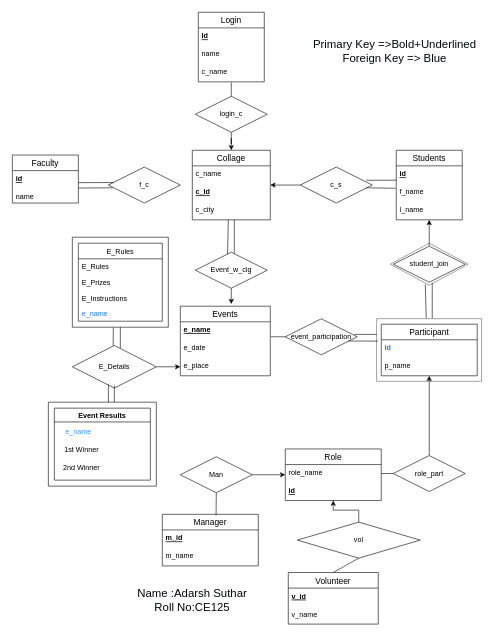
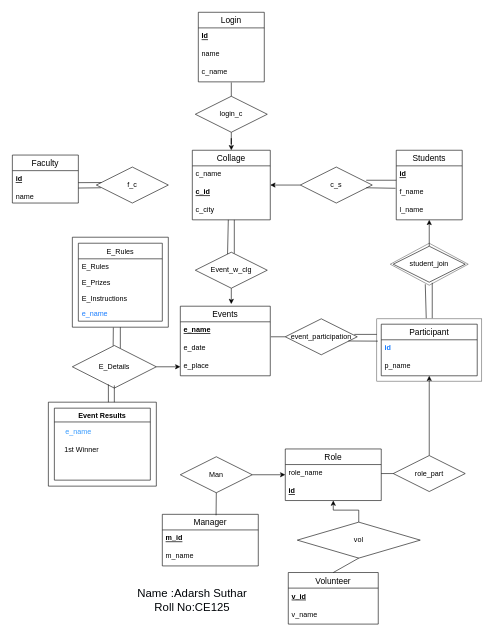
  <mxCell id="0" />
  <mxCell id="1" parent="0" />
  <mxCell id="2" value="Login" style="swimlane;fontStyle=0;childLayout=stackLayout;horizontal=1;startSize=26;horizontalStack=0;resizeParent=1;resizeParentMax=0;resizeLast=0;collapsible=1;marginBottom=0;align=center;fontSize=14;fillColor=#ffffff;" parent="1" vertex="1"><mxGeometry x="330" y="20" width="110" height="116" as="geometry" /></mxCell>
  <mxCell id="3" value="Id" style="text;strokeColor=none;fillColor=none;spacingLeft=4;spacingRight=4;overflow=hidden;rotatable=0;points=[[0,0.5],[1,0.5]];portConstraint=eastwest;fontSize=12;fontStyle=5" parent="2" vertex="1"><mxGeometry y="26" width="110" height="30" as="geometry" /></mxCell>
  <mxCell id="4" value="name" style="text;strokeColor=none;fillColor=none;spacingLeft=4;spacingRight=4;overflow=hidden;rotatable=0;points=[[0,0.5],[1,0.5]];portConstraint=eastwest;fontSize=12;" parent="2" vertex="1"><mxGeometry y="56" width="110" height="30" as="geometry" /></mxCell>
  <mxCell id="5" value="c_name" style="text;strokeColor=none;fillColor=none;spacingLeft=4;spacingRight=4;overflow=hidden;rotatable=0;points=[[0,0.5],[1,0.5]];portConstraint=eastwest;fontSize=12;" parent="2" vertex="1"><mxGeometry y="86" width="110" height="30" as="geometry" /></mxCell>
  <mxCell id="6" value="Participant" style="swimlane;fontStyle=0;childLayout=stackLayout;horizontal=1;startSize=26;horizontalStack=0;resizeParent=1;resizeParentMax=0;resizeLast=0;collapsible=1;marginBottom=0;align=center;fontSize=14;fillColor=#ffffff;border=double;" parent="1" vertex="1"><mxGeometry x="635" y="540" width="160" height="86" as="geometry" /></mxCell>
  <mxCell id="7" value="id" style="text;strokeColor=none;fillColor=none;spacingLeft=4;spacingRight=4;overflow=hidden;rotatable=0;points=[[0,0.5],[1,0.5]];portConstraint=eastwest;fontSize=12;fontStyle=1;fontColor=#197DFF;" parent="6" vertex="1"><mxGeometry y="26" width="160" height="30" as="geometry" /></mxCell>
  <mxCell id="8" value="p_name" style="text;strokeColor=none;fillColor=none;spacingLeft=4;spacingRight=4;overflow=hidden;rotatable=0;points=[[0,0.5],[1,0.5]];portConstraint=eastwest;fontSize=12;" parent="6" vertex="1"><mxGeometry y="56" width="160" height="30" as="geometry" /></mxCell>
  <mxCell id="9" value="Collage" style="swimlane;fontStyle=0;childLayout=stackLayout;horizontal=1;startSize=26;horizontalStack=0;resizeParent=1;resizeParentMax=0;resizeLast=0;collapsible=1;marginBottom=0;align=center;fontSize=14;fillColor=#ffffff;" parent="1" vertex="1"><mxGeometry x="320" y="250" width="130" height="116" as="geometry" /></mxCell>
  <mxCell id="10" value="c_name" style="text;strokeColor=none;fillColor=none;spacingLeft=4;spacingRight=4;overflow=hidden;rotatable=0;points=[[0,0.5],[1,0.5]];portConstraint=eastwest;fontSize=12;" parent="9" vertex="1"><mxGeometry y="26" width="130" height="30" as="geometry" /></mxCell>
  <mxCell id="11" value="c_id" style="text;strokeColor=none;fillColor=none;spacingLeft=4;spacingRight=4;overflow=hidden;rotatable=0;points=[[0,0.5],[1,0.5]];portConstraint=eastwest;fontSize=12;fontStyle=5" parent="9" vertex="1"><mxGeometry y="56" width="130" height="30" as="geometry" /></mxCell>
  <mxCell id="12" value="c_city" style="text;strokeColor=none;fillColor=none;spacingLeft=4;spacingRight=4;overflow=hidden;rotatable=0;points=[[0,0.5],[1,0.5]];portConstraint=eastwest;fontSize=12;" parent="9" vertex="1"><mxGeometry y="86" width="130" height="30" as="geometry" /></mxCell>
  <mxCell id="13" style="edgeStyle=orthogonalEdgeStyle;rounded=0;orthogonalLoop=1;jettySize=auto;html=1;entryX=0.5;entryY=0;entryDx=0;entryDy=0;" parent="1" source="14" target="9" edge="1"><mxGeometry relative="1" as="geometry" /></mxCell>
  <mxCell id="14" value="login_c" style="shape=rhombus;perimeter=rhombusPerimeter;whiteSpace=wrap;html=1;align=center;fillColor=#ffffff;" parent="1" vertex="1"><mxGeometry x="325" y="160" width="120" height="60" as="geometry" /></mxCell>
  <mxCell id="15" style="edgeStyle=orthogonalEdgeStyle;rounded=0;orthogonalLoop=1;jettySize=auto;html=1;entryX=1;entryY=0.067;entryDx=0;entryDy=0;entryPerimeter=0;" parent="1" source="16" target="11" edge="1"><mxGeometry relative="1" as="geometry" /></mxCell>
  <mxCell id="16" value="c_s" style="shape=rhombus;perimeter=rhombusPerimeter;whiteSpace=wrap;html=1;align=center;fillColor=#ffffff;" parent="1" vertex="1"><mxGeometry x="500" y="278" width="120" height="60" as="geometry" /></mxCell>
- <mxCell id="17" value="f_c" style="shape=rhombus;perimeter=rhombusPerimeter;whiteSpace=wrap;html=1;align=center;fillColor=#ffffff;" parent="1" vertex="1"><mxGeometry x="180" y="278" width="120" height="60" as="geometry" /></mxCell>
+ <mxCell id="17" value="f_c" style="shape=rhombus;perimeter=rhombusPerimeter;whiteSpace=wrap;html=1;align=center;fillColor=#ffffff;" parent="1" vertex="1"><mxGeometry x="160" y="278" width="120" height="60" as="geometry" /></mxCell>
  <mxCell id="18" value="Students" style="swimlane;fontStyle=0;childLayout=stackLayout;horizontal=1;startSize=26;horizontalStack=0;resizeParent=1;resizeParentMax=0;resizeLast=0;collapsible=1;marginBottom=0;align=center;fontSize=14;fillColor=#ffffff;" parent="1" vertex="1"><mxGeometry x="660" y="250" width="110" height="116" as="geometry" /></mxCell>
  <mxCell id="19" value="id" style="text;strokeColor=none;fillColor=none;spacingLeft=4;spacingRight=4;overflow=hidden;rotatable=0;points=[[0,0.5],[1,0.5]];portConstraint=eastwest;fontSize=12;fontStyle=5" parent="18" vertex="1"><mxGeometry y="26" width="110" height="30" as="geometry" /></mxCell>
  <mxCell id="20" value="f_name" style="text;strokeColor=none;fillColor=none;spacingLeft=4;spacingRight=4;overflow=hidden;rotatable=0;points=[[0,0.5],[1,0.5]];portConstraint=eastwest;fontSize=12;" parent="18" vertex="1"><mxGeometry y="56" width="110" height="30" as="geometry" /></mxCell>
  <mxCell id="21" value="l_name" style="text;strokeColor=none;fillColor=none;spacingLeft=4;spacingRight=4;overflow=hidden;rotatable=0;points=[[0,0.5],[1,0.5]];portConstraint=eastwest;fontSize=12;" parent="18" vertex="1"><mxGeometry y="86" width="110" height="30" as="geometry" /></mxCell>
  <mxCell id="22" value="Faculty" style="swimlane;fontStyle=0;childLayout=stackLayout;horizontal=1;startSize=26;horizontalStack=0;resizeParent=1;resizeParentMax=0;resizeLast=0;collapsible=1;marginBottom=0;align=center;fontSize=14;fillColor=#ffffff;" parent="1" vertex="1"><mxGeometry x="20" y="258" width="110" height="80" as="geometry" /></mxCell>
  <mxCell id="23" value="id" style="text;strokeColor=none;fillColor=none;spacingLeft=4;spacingRight=4;overflow=hidden;rotatable=0;points=[[0,0.5],[1,0.5]];portConstraint=eastwest;fontSize=12;fontStyle=5" parent="22" vertex="1"><mxGeometry y="26" width="110" height="30" as="geometry" /></mxCell>
  <mxCell id="24" value="name" style="text;strokeColor=none;fillColor=none;spacingLeft=4;spacingRight=4;overflow=hidden;rotatable=0;points=[[0,0.5],[1,0.5]];portConstraint=eastwest;fontSize=12;" parent="22" vertex="1"><mxGeometry y="56" width="110" height="24" as="geometry" /></mxCell>
  <mxCell id="25" style="edgeStyle=orthogonalEdgeStyle;rounded=0;orthogonalLoop=1;jettySize=auto;html=1;entryX=0.566;entryY=-0.031;entryDx=0;entryDy=0;entryPerimeter=0;fontSize=19;fontColor=#010408;" edge="1" parent="1" source="26" target="27"><mxGeometry relative="1" as="geometry" /></mxCell>
  <mxCell id="26" value="Event_w_clg" style="shape=rhombus;perimeter=rhombusPerimeter;whiteSpace=wrap;html=1;align=center;fillColor=#ffffff;" parent="1" vertex="1"><mxGeometry x="325" y="420" width="120" height="60" as="geometry" /></mxCell>
  <mxCell id="27" value="Events" style="swimlane;fontStyle=0;childLayout=stackLayout;horizontal=1;startSize=26;horizontalStack=0;resizeParent=1;resizeParentMax=0;resizeLast=0;collapsible=1;marginBottom=0;align=center;fontSize=14;fillColor=#ffffff;" parent="1" vertex="1"><mxGeometry x="300" y="510" width="150" height="116" as="geometry" /></mxCell>
  <mxCell id="28" value="e_name" style="text;strokeColor=none;fillColor=none;spacingLeft=4;spacingRight=4;overflow=hidden;rotatable=0;points=[[0,0.5],[1,0.5]];portConstraint=eastwest;fontSize=12;fontStyle=5" parent="27" vertex="1"><mxGeometry y="26" width="150" height="30" as="geometry" /></mxCell>
  <mxCell id="29" value="e_date" style="text;strokeColor=none;fillColor=none;spacingLeft=4;spacingRight=4;overflow=hidden;rotatable=0;points=[[0,0.5],[1,0.5]];portConstraint=eastwest;fontSize=12;" parent="27" vertex="1"><mxGeometry y="56" width="150" height="30" as="geometry" /></mxCell>
  <mxCell id="30" value="e_place" style="text;strokeColor=none;fillColor=none;spacingLeft=4;spacingRight=4;overflow=hidden;rotatable=0;points=[[0,0.5],[1,0.5]];portConstraint=eastwest;fontSize=12;" parent="27" vertex="1"><mxGeometry y="86" width="150" height="30" as="geometry" /></mxCell>
  <mxCell id="31" style="edgeStyle=orthogonalEdgeStyle;rounded=0;orthogonalLoop=1;jettySize=auto;html=1;" parent="1" source="32" target="18" edge="1"><mxGeometry relative="1" as="geometry" /></mxCell>
  <mxCell id="32" value="student_join" style="shape=rhombus;perimeter=rhombusPerimeter;whiteSpace=wrap;html=1;align=center;fillColor=#ffffff;" parent="1" vertex="1"><mxGeometry x="655" y="410" width="120" height="60" as="geometry" /></mxCell>
  <mxCell id="33" value="event_participation" style="shape=rhombus;perimeter=rhombusPerimeter;whiteSpace=wrap;html=1;align=center;fillColor=#ffffff;" parent="1" vertex="1"><mxGeometry x="475" y="531" width="120" height="60" as="geometry" /></mxCell>
  <mxCell id="34" style="edgeStyle=orthogonalEdgeStyle;rounded=0;orthogonalLoop=1;jettySize=auto;html=1;" parent="1" source="35" target="6" edge="1"><mxGeometry relative="1" as="geometry" /></mxCell>
  <mxCell id="35" value="role_part" style="shape=rhombus;perimeter=rhombusPerimeter;whiteSpace=wrap;html=1;align=center;fillColor=#ffffff;" parent="1" vertex="1"><mxGeometry x="655" y="759" width="120" height="60" as="geometry" /></mxCell>
  <mxCell id="36" value="Role" style="swimlane;fontStyle=0;childLayout=stackLayout;horizontal=1;startSize=26;horizontalStack=0;resizeParent=1;resizeParentMax=0;resizeLast=0;collapsible=1;marginBottom=0;align=center;fontSize=14;fillColor=#ffffff;" parent="1" vertex="1"><mxGeometry x="475" y="748" width="160" height="86" as="geometry" /></mxCell>
  <mxCell id="37" value="role_name" style="text;strokeColor=none;fillColor=none;spacingLeft=4;spacingRight=4;overflow=hidden;rotatable=0;points=[[0,0.5],[1,0.5]];portConstraint=eastwest;fontSize=12;" parent="36" vertex="1"><mxGeometry y="26" width="160" height="30" as="geometry" /></mxCell>
  <mxCell id="38" value="id" style="text;strokeColor=none;fillColor=none;spacingLeft=4;spacingRight=4;overflow=hidden;rotatable=0;points=[[0,0.5],[1,0.5]];portConstraint=eastwest;fontSize=12;fontStyle=5" parent="36" vertex="1"><mxGeometry y="56" width="160" height="30" as="geometry" /></mxCell>
  <mxCell id="39" style="edgeStyle=orthogonalEdgeStyle;rounded=0;orthogonalLoop=1;jettySize=auto;html=1;" parent="1" source="40" target="36" edge="1"><mxGeometry relative="1" as="geometry" /></mxCell>
  <mxCell id="40" value="vol" style="shape=rhombus;perimeter=rhombusPerimeter;whiteSpace=wrap;html=1;align=center;fillColor=#ffffff;" parent="1" vertex="1"><mxGeometry x="495" y="870" width="205" height="60" as="geometry" /></mxCell>
  <mxCell id="41" style="edgeStyle=orthogonalEdgeStyle;rounded=0;orthogonalLoop=1;jettySize=auto;html=1;" parent="1" source="42" target="36" edge="1"><mxGeometry relative="1" as="geometry" /></mxCell>
  <mxCell id="42" value="Man" style="shape=rhombus;perimeter=rhombusPerimeter;whiteSpace=wrap;html=1;align=center;fillColor=#ffffff;" parent="1" vertex="1"><mxGeometry x="300" y="761" width="120" height="60" as="geometry" /></mxCell>
  <mxCell id="43" value="Volunteer" style="swimlane;fontStyle=0;childLayout=stackLayout;horizontal=1;startSize=26;horizontalStack=0;resizeParent=1;resizeParentMax=0;resizeLast=0;collapsible=1;marginBottom=0;align=center;fontSize=14;fillColor=#ffffff;" parent="1" vertex="1"><mxGeometry x="480" y="954" width="150" height="86" as="geometry" /></mxCell>
  <mxCell id="44" value="v_id" style="text;strokeColor=none;fillColor=none;spacingLeft=4;spacingRight=4;overflow=hidden;rotatable=0;points=[[0,0.5],[1,0.5]];portConstraint=eastwest;fontSize=12;fontStyle=5" parent="43" vertex="1"><mxGeometry y="26" width="150" height="30" as="geometry" /></mxCell>
  <mxCell id="45" value="v_name" style="text;strokeColor=none;fillColor=none;spacingLeft=4;spacingRight=4;overflow=hidden;rotatable=0;points=[[0,0.5],[1,0.5]];portConstraint=eastwest;fontSize=12;" parent="43" vertex="1"><mxGeometry y="56" width="150" height="30" as="geometry" /></mxCell>
  <mxCell id="46" value="Manager" style="swimlane;fontStyle=0;childLayout=stackLayout;horizontal=1;startSize=26;horizontalStack=0;resizeParent=1;resizeParentMax=0;resizeLast=0;collapsible=1;marginBottom=0;align=center;fontSize=14;fillColor=#ffffff;" parent="1" vertex="1"><mxGeometry x="270" y="857" width="160" height="86" as="geometry" /></mxCell>
  <mxCell id="47" value="m_id" style="text;strokeColor=none;fillColor=none;spacingLeft=4;spacingRight=4;overflow=hidden;rotatable=0;points=[[0,0.5],[1,0.5]];portConstraint=eastwest;fontSize=12;fontStyle=5" parent="46" vertex="1"><mxGeometry y="26" width="160" height="30" as="geometry" /></mxCell>
  <mxCell id="48" value="m_name" style="text;strokeColor=none;fillColor=none;spacingLeft=4;spacingRight=4;overflow=hidden;rotatable=0;points=[[0,0.5],[1,0.5]];portConstraint=eastwest;fontSize=12;" parent="46" vertex="1"><mxGeometry y="56" width="160" height="30" as="geometry" /></mxCell>
  <mxCell id="49" value="" style="shape=rhombus;perimeter=rhombusPerimeter;whiteSpace=wrap;html=1;align=center;fillColor=none;opacity=60;" parent="1" vertex="1"><mxGeometry x="650" y="405" width="130" height="70" as="geometry" /></mxCell>
  <mxCell id="50" value="" style="rounded=0;whiteSpace=wrap;html=1;fillColor=none;opacity=60;fontColor=#80FF40;" parent="1" vertex="1"><mxGeometry x="627.5" y="531" width="175" height="104" as="geometry" /></mxCell>
  <mxCell id="51" value="" style="endArrow=none;html=1;rounded=0;entryX=0.448;entryY=0.049;entryDx=0;entryDy=0;entryPerimeter=0;" parent="1" target="26" edge="1"><mxGeometry relative="1" as="geometry"><mxPoint x="380" y="366" as="sourcePoint" /><mxPoint x="380" y="420" as="targetPoint" /></mxGeometry></mxCell>
  <mxCell id="52" value="" style="endArrow=none;html=1;exitX=0.5;exitY=0;exitDx=0;exitDy=0;entryX=0.5;entryY=1;entryDx=0;entryDy=0;" parent="1" source="43" edge="1" target="40"><mxGeometry width="50" height="50" relative="1" as="geometry"><mxPoint x="330" y="770" as="sourcePoint" /><mxPoint x="415" y="920" as="targetPoint" /></mxGeometry></mxCell>
  <mxCell id="53" value="" style="endArrow=none;html=1;entryX=0;entryY=0.5;entryDx=0;entryDy=0;exitX=1;exitY=0.5;exitDx=0;exitDy=0;" parent="1" source="37" target="35" edge="1"><mxGeometry width="50" height="50" relative="1" as="geometry"><mxPoint x="330" y="770" as="sourcePoint" /><mxPoint x="380" y="720" as="targetPoint" /></mxGeometry></mxCell>
  <mxCell id="54" value="" style="endArrow=none;html=1;entryX=0.449;entryY=0.977;entryDx=0;entryDy=0;entryPerimeter=0;" parent="1" target="49" edge="1"><mxGeometry width="50" height="50" relative="1" as="geometry"><mxPoint x="710" y="530" as="sourcePoint" /><mxPoint x="705" y="471" as="targetPoint" /></mxGeometry></mxCell>
  <mxCell id="55" value="" style="endArrow=none;html=1;" parent="1" edge="1"><mxGeometry width="50" height="50" relative="1" as="geometry"><mxPoint x="720" y="471" as="sourcePoint" /><mxPoint x="720" y="530" as="targetPoint" /><Array as="points" /></mxGeometry></mxCell>
  <mxCell id="56" value="" style="endArrow=none;html=1;exitX=0.917;exitY=0.576;exitDx=0;exitDy=0;exitPerimeter=0;entryX=-0.011;entryY=0.247;entryDx=0;entryDy=0;entryPerimeter=0;" parent="1" source="16" target="20" edge="1"><mxGeometry width="50" height="50" relative="1" as="geometry"><mxPoint x="330" y="470" as="sourcePoint" /><mxPoint x="658" y="308" as="targetPoint" /></mxGeometry></mxCell>
  <mxCell id="57" value="" style="endArrow=none;html=1;entryX=0;entryY=0.25;entryDx=0;entryDy=0;" parent="1" target="50" edge="1"><mxGeometry width="50" height="50" relative="1" as="geometry"><mxPoint x="590" y="557" as="sourcePoint" /><mxPoint x="628" y="550" as="targetPoint" /></mxGeometry></mxCell>
  <mxCell id="58" value="" style="endArrow=none;html=1;entryX=0.01;entryY=0.358;entryDx=0;entryDy=0;entryPerimeter=0;" parent="1" target="50" edge="1"><mxGeometry width="50" height="50" relative="1" as="geometry"><mxPoint x="580" y="568" as="sourcePoint" /><mxPoint x="380" y="420" as="targetPoint" /></mxGeometry></mxCell>
  <mxCell id="59" value="" style="endArrow=none;html=1;entryX=0;entryY=0.5;entryDx=0;entryDy=0;" parent="1" target="33" edge="1"><mxGeometry width="50" height="50" relative="1" as="geometry"><mxPoint x="451" y="561" as="sourcePoint" /><mxPoint x="380" y="620" as="targetPoint" /></mxGeometry></mxCell>
  <mxCell id="60" value="" style="endArrow=none;html=1;" parent="1" edge="1"><mxGeometry width="50" height="50" relative="1" as="geometry"><mxPoint x="390" y="422" as="sourcePoint" /><mxPoint x="390" y="366" as="targetPoint" /></mxGeometry></mxCell>
  <mxCell id="61" value="" style="endArrow=none;html=1;" parent="1" edge="1"><mxGeometry width="50" height="50" relative="1" as="geometry"><mxPoint x="610" y="300" as="sourcePoint" /><mxPoint x="660" y="300" as="targetPoint" /></mxGeometry></mxCell>
  <mxCell id="62" value="" style="endArrow=none;html=1;entryX=0.062;entryY=0.576;entryDx=0;entryDy=0;entryPerimeter=0;" parent="1" target="17" edge="1"><mxGeometry width="50" height="50" relative="1" as="geometry"><mxPoint x="130" y="313" as="sourcePoint" /><mxPoint x="380" y="450" as="targetPoint" /></mxGeometry></mxCell>
  <mxCell id="63" value="" style="endArrow=none;html=1;entryX=0.07;entryY=0.431;entryDx=0;entryDy=0;entryPerimeter=0;" parent="1" target="17" edge="1"><mxGeometry width="50" height="50" relative="1" as="geometry"><mxPoint x="130" y="304" as="sourcePoint" /><mxPoint x="380" y="450" as="targetPoint" /></mxGeometry></mxCell>
  <mxCell id="64" value="" style="endArrow=none;html=1;exitX=0.5;exitY=0;exitDx=0;exitDy=0;" parent="1" source="14" edge="1"><mxGeometry width="50" height="50" relative="1" as="geometry"><mxPoint x="330" y="300" as="sourcePoint" /><mxPoint x="385" y="137" as="targetPoint" /></mxGeometry></mxCell>
  <mxCell id="65" value="Event Results" style="swimlane;" vertex="1" parent="1"><mxGeometry x="90" y="680" width="160" height="120" as="geometry" /></mxCell>
  <mxCell id="66" value="1st Winner" style="text;html=1;align=center;verticalAlign=middle;resizable=0;points=[];autosize=1;strokeColor=none;" vertex="1" parent="65"><mxGeometry x="10" y="59" width="70" height="20" as="geometry" /></mxCell>
- <mxCell id="67" value="2nd Winner" style="text;html=1;align=center;verticalAlign=middle;resizable=0;points=[];autosize=1;strokeColor=none;" vertex="1" parent="65"><mxGeometry x="5" y="89" width="80" height="20" as="geometry" /></mxCell>
  <mxCell id="68" value="&lt;font color=&quot;#3399ff&quot;&gt;e_name&lt;/font&gt;" style="text;html=1;align=center;verticalAlign=middle;resizable=0;points=[];autosize=1;strokeColor=none;" vertex="1" parent="65"><mxGeometry x="10" y="30" width="60" height="20" as="geometry" /></mxCell>
  <mxCell id="69" value="E_Rules" style="swimlane;fontStyle=0;childLayout=stackLayout;horizontal=1;startSize=26;horizontalStack=0;resizeParent=1;resizeParentMax=0;resizeLast=0;collapsible=1;marginBottom=0;" vertex="1" parent="1"><mxGeometry x="130" y="405" width="140" height="130" as="geometry" /></mxCell>
  <mxCell id="70" value="E_Rules" style="text;strokeColor=none;fillColor=none;align=left;verticalAlign=top;spacingLeft=4;spacingRight=4;overflow=hidden;rotatable=0;points=[[0,0.5],[1,0.5]];portConstraint=eastwest;fontStyle=0" vertex="1" parent="69"><mxGeometry y="26" width="140" height="26" as="geometry" /></mxCell>
  <mxCell id="71" value="E_Prizes" style="text;strokeColor=none;fillColor=none;align=left;verticalAlign=top;spacingLeft=4;spacingRight=4;overflow=hidden;rotatable=0;points=[[0,0.5],[1,0.5]];portConstraint=eastwest;" vertex="1" parent="69"><mxGeometry y="52" width="140" height="26" as="geometry" /></mxCell>
  <mxCell id="72" value="E_Instructions" style="text;strokeColor=none;fillColor=none;align=left;verticalAlign=top;spacingLeft=4;spacingRight=4;overflow=hidden;rotatable=0;points=[[0,0.5],[1,0.5]];portConstraint=eastwest;" vertex="1" parent="69"><mxGeometry y="78" width="140" height="26" as="geometry" /></mxCell>
  <mxCell id="73" value="e_name" style="text;strokeColor=none;fillColor=none;align=left;verticalAlign=top;spacingLeft=4;spacingRight=4;overflow=hidden;rotatable=0;points=[[0,0.5],[1,0.5]];portConstraint=eastwest;fontStyle=0;fontColor=#197DFF;" vertex="1" parent="69"><mxGeometry y="104" width="140" height="26" as="geometry" /></mxCell>
  <mxCell id="74" value="" style="edgeStyle=orthogonalEdgeStyle;rounded=0;orthogonalLoop=1;jettySize=auto;html=1;" edge="1" parent="1" source="75" target="30"><mxGeometry relative="1" as="geometry" /></mxCell>
  <mxCell id="75" value="E_Details" style="rhombus;whiteSpace=wrap;html=1;" vertex="1" parent="1"><mxGeometry x="120" y="575.5" width="140" height="71" as="geometry" /></mxCell>
  <mxCell id="76" value="" style="swimlane;startSize=0;" vertex="1" parent="1"><mxGeometry x="80" y="670" width="180" height="140" as="geometry" /></mxCell>
  <mxCell id="77" value="" style="endArrow=none;html=1;" edge="1" parent="1"><mxGeometry width="50" height="50" relative="1" as="geometry"><mxPoint x="190" y="670" as="sourcePoint" /><mxPoint x="190" y="642" as="targetPoint" /></mxGeometry></mxCell>
  <mxCell id="78" value="" style="endArrow=none;html=1;entryX=0.429;entryY=0.914;entryDx=0;entryDy=0;entryPerimeter=0;exitX=0.556;exitY=0;exitDx=0;exitDy=0;exitPerimeter=0;" edge="1" parent="1" source="76" target="75"><mxGeometry width="50" height="50" relative="1" as="geometry"><mxPoint x="180" y="666" as="sourcePoint" /><mxPoint x="-380" y="580" as="targetPoint" /></mxGeometry></mxCell>
  <mxCell id="79" value="" style="swimlane;startSize=0;fontColor=#197DFF;" vertex="1" parent="1"><mxGeometry x="120" y="395" width="160" height="150" as="geometry" /></mxCell>
  <mxCell id="80" value="" style="endArrow=none;html=1;fontColor=#197DFF;entryX=0.427;entryY=1.004;entryDx=0;entryDy=0;entryPerimeter=0;" edge="1" parent="1" target="79"><mxGeometry width="50" height="50" relative="1" as="geometry"><mxPoint x="188" y="576" as="sourcePoint" /><mxPoint x="120" y="540" as="targetPoint" /></mxGeometry></mxCell>
- <mxCell id="81" value="Primary Key =&amp;gt;Bold+Underlined&lt;br&gt;Foreign Key =&amp;gt; Blue" style="text;html=1;strokeColor=none;fillColor=none;align=center;verticalAlign=middle;whiteSpace=wrap;rounded=0;fontSize=19;fontColor=#010408;" vertex="1" parent="1"><mxGeometry x="520" y="30" width="275" height="110" as="geometry" /></mxCell>
  <mxCell id="82" value="Name :Adarsh Suthar&lt;br&gt;Roll No:CE125" style="text;html=1;strokeColor=none;fillColor=none;align=center;verticalAlign=middle;whiteSpace=wrap;rounded=0;fontSize=19;fontColor=#010408;" vertex="1" parent="1"><mxGeometry x="130" y="960" width="380" height="80" as="geometry" /></mxCell>
  <mxCell id="83" value="" style="endArrow=none;html=1;fontSize=19;fontColor=#010408;exitX=0.56;exitY=0.019;exitDx=0;exitDy=0;exitPerimeter=0;entryX=0.5;entryY=1;entryDx=0;entryDy=0;" edge="1" parent="1" source="46" target="42"><mxGeometry width="50" height="50" relative="1" as="geometry"><mxPoint x="180" y="830" as="sourcePoint" /><mxPoint x="230" y="780" as="targetPoint" /></mxGeometry></mxCell>
  <mxCell id="84" value="" style="endArrow=none;html=1;fontSize=19;fontColor=#010408;entryX=0.5;entryY=1;entryDx=0;entryDy=0;" edge="1" parent="1" target="79"><mxGeometry width="50" height="50" relative="1" as="geometry"><mxPoint x="200" y="580" as="sourcePoint" /><mxPoint x="230" y="580" as="targetPoint" /></mxGeometry></mxCell>
